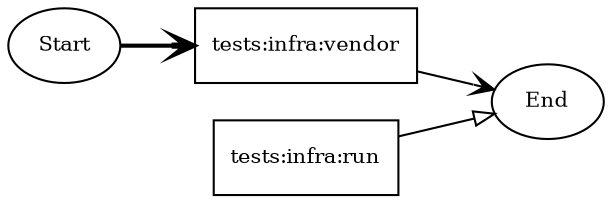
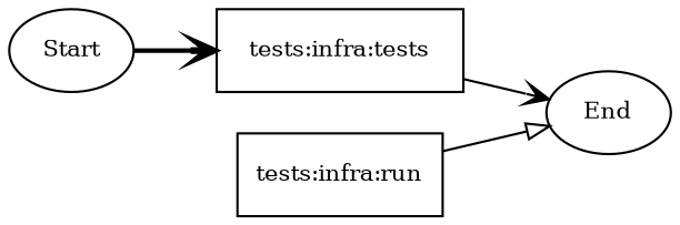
  digraph {
    rankdir=LR
    node [fontsize=10 shape=oval]
    edge [arrowhead=vee style=solid]
    n1 [label=Start]
-   n2 [label="tests:infra:vendor" shape=box]
+   n2 [label="tests:infra:tests" shape=box]
    n3 [label=End]
    n4 [label="tests:infra:run" shape=box]
    n1 -> n2 [style=bold]
    n2 -> n3
    n4 -> n3 [arrowhead=onormal]
  }
